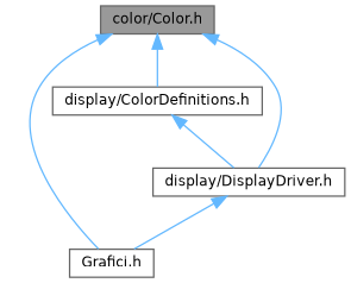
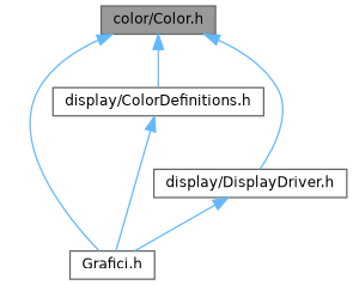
  digraph {
    node [color=grey40 fillcolor=white fontname=Helvetica fontsize=10 shape=box style=filled]
    edge [color=steelblue1 dir=back fontname=Helvetica fontsize=10 labelfontname=Helvetica labelfontsize=10 style=solid]
    n1 [color=gray40 fillcolor=grey60 fontcolor=black height=0.2 label="color/Color.h" width=0.4]
    n2 [height=0.2 label="Grafici.h" width=0.4]
    n3 [height=0.2 label="display/ColorDefinitions.h" width=0.4]
    n4 [height=0.2 label="display/DisplayDriver.h" width=0.4]
    n1 -> n2
    n1 -> n3
    n1 -> n4
-   n3 -> n4
+   n3 -> n2
    n4 -> n2
  }
